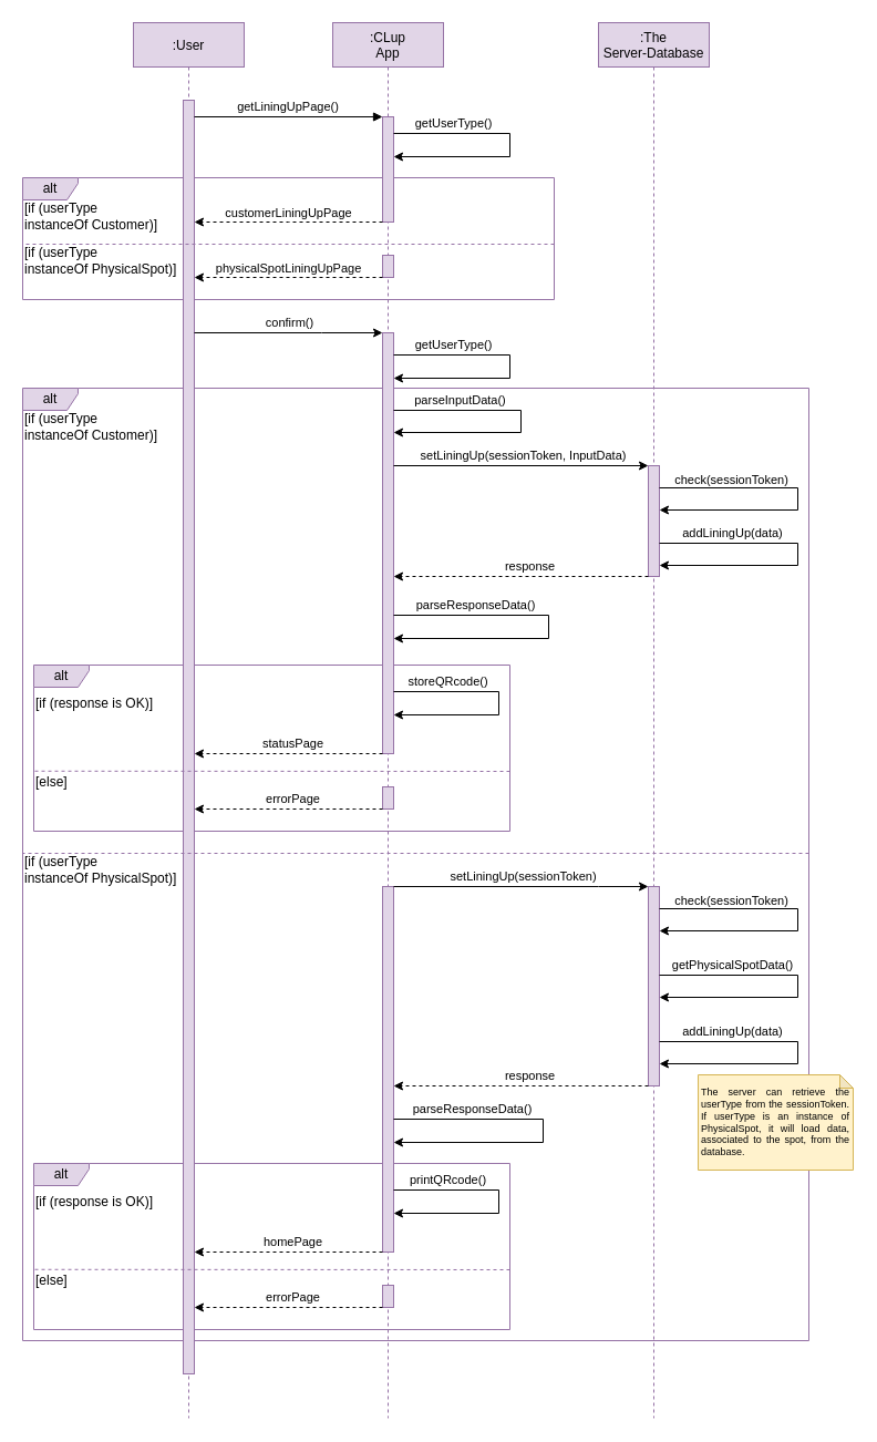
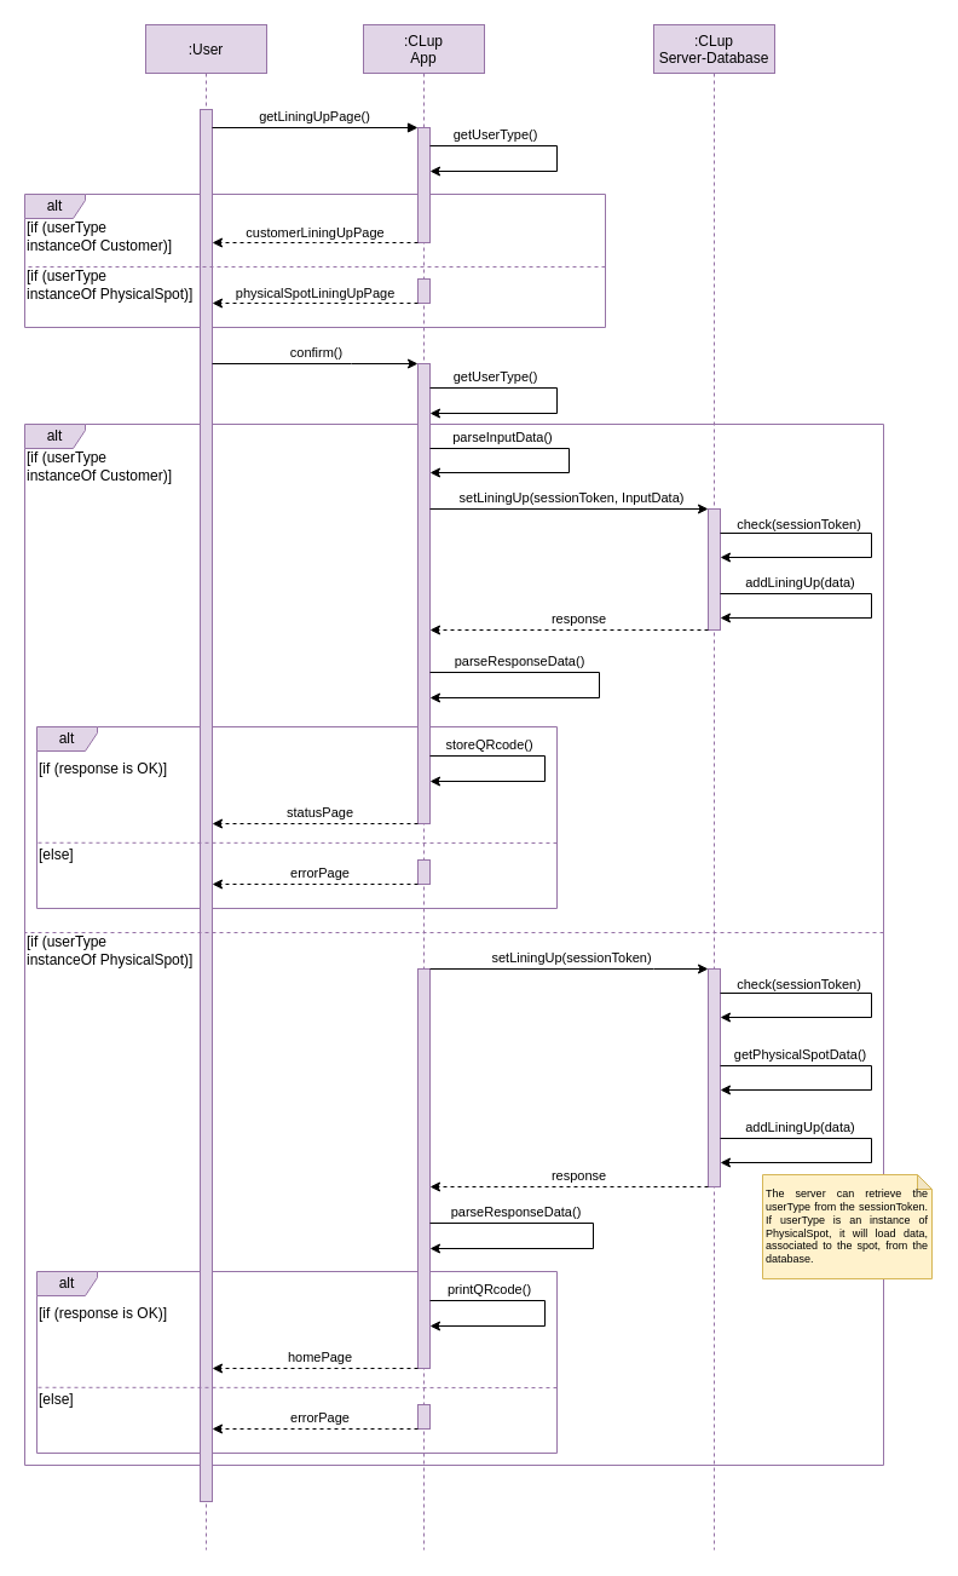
  <mxCell id="0" />
  <mxCell id="1" parent="0" />
  <mxCell id="2" value="alt" style="shape=umlFrame;whiteSpace=wrap;html=1;rounded=0;shadow=0;strokeColor=#9673a6;strokeWidth=1;fillColor=#e1d5e7;width=50;height=20;" parent="1" vertex="1"><mxGeometry x="30" y="1050" width="430" height="150" as="geometry" /></mxCell>
  <mxCell id="3" value="alt" style="shape=umlFrame;whiteSpace=wrap;html=1;rounded=0;shadow=0;strokeColor=#9673a6;strokeWidth=1;fillColor=#e1d5e7;width=50;height=20;" parent="1" vertex="1"><mxGeometry x="20" y="350" width="710" height="860" as="geometry" /></mxCell>
  <mxCell id="4" value="alt" style="shape=umlFrame;whiteSpace=wrap;html=1;rounded=0;shadow=0;strokeColor=#9673a6;strokeWidth=1;fillColor=#e1d5e7;width=50;height=20;" parent="1" vertex="1"><mxGeometry x="30" y="600" width="430" height="150" as="geometry" /></mxCell>
  <mxCell id="5" value="alt" style="shape=umlFrame;whiteSpace=wrap;html=1;rounded=0;shadow=0;strokeColor=#9673a6;strokeWidth=1;fillColor=#e1d5e7;width=50;height=20;" parent="1" vertex="1"><mxGeometry x="20" y="160" width="480" height="110" as="geometry" /></mxCell>
  <mxCell id="6" value=":User" style="shape=umlLifeline;perimeter=lifelinePerimeter;container=1;collapsible=0;recursiveResize=0;rounded=0;shadow=0;strokeWidth=1;fillColor=#e1d5e7;strokeColor=#9673a6;" parent="1" vertex="1"><mxGeometry x="120" y="20" width="100" height="1260" as="geometry" /></mxCell>
  <mxCell id="7" value="" style="points=[];perimeter=orthogonalPerimeter;rounded=0;shadow=0;strokeWidth=1;fillColor=#e1d5e7;strokeColor=#9673a6;" parent="6" vertex="1"><mxGeometry x="45" y="70" width="10" height="1150" as="geometry" /></mxCell>
  <mxCell id="8" value=":CLup&#10;App" style="shape=umlLifeline;perimeter=lifelinePerimeter;container=1;collapsible=0;recursiveResize=0;rounded=0;shadow=0;strokeWidth=1;fillColor=#e1d5e7;strokeColor=#9673a6;" parent="1" vertex="1"><mxGeometry x="300" y="20" width="100" height="1260" as="geometry" /></mxCell>
  <mxCell id="9" value="" style="points=[];perimeter=orthogonalPerimeter;rounded=0;shadow=0;strokeWidth=1;fillColor=#e1d5e7;strokeColor=#9673a6;" parent="8" vertex="1"><mxGeometry x="45" y="85" width="10" height="95" as="geometry" /></mxCell>
  <mxCell id="10" style="edgeStyle=orthogonalEdgeStyle;rounded=0;orthogonalLoop=1;jettySize=auto;html=1;" parent="8" source="9" target="9" edge="1"><mxGeometry relative="1" as="geometry"><mxPoint x="55.2" y="100" as="sourcePoint" /><mxPoint x="55.0" y="120.8" as="targetPoint" /><Array as="points"><mxPoint x="160" y="100" /><mxPoint x="160" y="121" /></Array></mxGeometry></mxCell>
  <mxCell id="11" value="getUserType()" style="edgeLabel;html=1;align=center;verticalAlign=middle;resizable=0;points=[];" parent="10" vertex="1" connectable="0"><mxGeometry x="-0.435" y="-2" relative="1" as="geometry"><mxPoint x="-12.0" y="-12" as="offset" /></mxGeometry></mxCell>
  <mxCell id="12" value="" style="points=[];perimeter=orthogonalPerimeter;rounded=0;shadow=0;strokeWidth=1;fillColor=#e1d5e7;strokeColor=#9673a6;" parent="8" vertex="1"><mxGeometry x="45" y="210" width="10" height="20" as="geometry" /></mxCell>
  <mxCell id="13" value="" style="points=[];perimeter=orthogonalPerimeter;rounded=0;shadow=0;strokeWidth=1;fillColor=#e1d5e7;strokeColor=#9673a6;" parent="8" vertex="1"><mxGeometry x="45" y="780" width="10" height="330" as="geometry" /></mxCell>
  <mxCell id="14" style="edgeStyle=orthogonalEdgeStyle;rounded=0;orthogonalLoop=1;jettySize=auto;html=1;" parent="8" source="13" target="13" edge="1"><mxGeometry relative="1" as="geometry"><mxPoint x="65" y="990" as="sourcePoint" /><mxPoint x="65" y="1011" as="targetPoint" /><Array as="points"><mxPoint x="190" y="990" /><mxPoint x="190" y="1011" /></Array></mxGeometry></mxCell>
  <mxCell id="15" value="parseResponseData()" style="edgeLabel;html=1;align=center;verticalAlign=middle;resizable=0;points=[];" parent="14" vertex="1" connectable="0"><mxGeometry x="-0.435" y="-2" relative="1" as="geometry"><mxPoint x="-12.0" y="-12" as="offset" /></mxGeometry></mxCell>
  <mxCell id="16" value="" style="points=[];perimeter=orthogonalPerimeter;rounded=0;shadow=0;strokeWidth=1;fillColor=#e1d5e7;strokeColor=#9673a6;" parent="8" vertex="1"><mxGeometry x="45" y="690" width="10" height="20" as="geometry" /></mxCell>
  <mxCell id="17" style="edgeStyle=orthogonalEdgeStyle;rounded=0;orthogonalLoop=1;jettySize=auto;html=1;" parent="8" source="13" target="13" edge="1"><mxGeometry relative="1" as="geometry"><mxPoint x="55" y="1054.0" as="sourcePoint" /><mxPoint x="55" y="1075" as="targetPoint" /><Array as="points"><mxPoint x="150" y="1054" /><mxPoint x="150" y="1075" /></Array></mxGeometry></mxCell>
  <mxCell id="18" value="printQRcode()" style="edgeLabel;html=1;align=center;verticalAlign=middle;resizable=0;points=[];" parent="17" vertex="1" connectable="0"><mxGeometry x="-0.435" y="-2" relative="1" as="geometry"><mxPoint x="-12.0" y="-12" as="offset" /></mxGeometry></mxCell>
  <mxCell id="19" value="" style="points=[];perimeter=orthogonalPerimeter;rounded=0;shadow=0;strokeWidth=1;fillColor=#e1d5e7;strokeColor=#9673a6;" parent="8" vertex="1"><mxGeometry x="45" y="1140" width="10" height="20" as="geometry" /></mxCell>
  <mxCell id="20" value="getLiningUpPage()" style="verticalAlign=bottom;endArrow=block;entryX=0;entryY=0;shadow=0;strokeWidth=1;" parent="1" source="7" target="9" edge="1"><mxGeometry relative="1" as="geometry"><mxPoint x="275" y="150" as="sourcePoint" /></mxGeometry></mxCell>
- <mxCell id="21" value=":The&#10;Server-Database" style="shape=umlLifeline;perimeter=lifelinePerimeter;container=1;collapsible=0;recursiveResize=0;rounded=0;shadow=0;strokeWidth=1;fillColor=#e1d5e7;strokeColor=#9673a6;size=40;" parent="1" vertex="1"><mxGeometry x="540" y="20" width="100" height="1260" as="geometry" /></mxCell>
+ <mxCell id="21" value=":CLup&#10;Server-Database" style="shape=umlLifeline;perimeter=lifelinePerimeter;container=1;collapsible=0;recursiveResize=0;rounded=0;shadow=0;strokeWidth=1;fillColor=#e1d5e7;strokeColor=#9673a6;size=40;" parent="1" vertex="1"><mxGeometry x="540" y="20" width="100" height="1260" as="geometry" /></mxCell>
  <mxCell id="22" value="" style="points=[];perimeter=orthogonalPerimeter;rounded=0;shadow=0;strokeWidth=1;fillColor=#e1d5e7;strokeColor=#9673a6;" parent="21" vertex="1"><mxGeometry x="45" y="400" width="10" height="100" as="geometry" /></mxCell>
  <mxCell id="23" value="&lt;meta charset=&quot;utf-8&quot;&gt;&lt;span style=&quot;color: rgba(0, 0, 0, 0); font-family: monospace; font-size: 0px; font-style: normal; font-weight: 400; letter-spacing: normal; text-indent: 0px; text-transform: none; word-spacing: 0px; background-color: rgb(248, 249, 250); display: inline; float: none;&quot;&gt;&amp;nbsp;&lt;/span&gt;" style="edgeStyle=orthogonalEdgeStyle;rounded=0;orthogonalLoop=1;jettySize=auto;html=1;" parent="21" source="22" target="22" edge="1"><mxGeometry relative="1" as="geometry"><Array as="points"><mxPoint x="180" y="420" /><mxPoint x="130" y="440" /></Array></mxGeometry></mxCell>
  <mxCell id="24" value="check(sessionToken)" style="edgeLabel;html=1;align=center;verticalAlign=middle;resizable=0;points=[];" parent="23" vertex="1" connectable="0"><mxGeometry x="-0.739" relative="1" as="geometry"><mxPoint x="29.76" y="-8" as="offset" /></mxGeometry></mxCell>
  <mxCell id="25" style="edgeStyle=orthogonalEdgeStyle;rounded=0;orthogonalLoop=1;jettySize=auto;html=1;" parent="21" source="22" target="22" edge="1"><mxGeometry relative="1" as="geometry"><Array as="points"><mxPoint x="180" y="470" /><mxPoint x="120" y="490" /></Array></mxGeometry></mxCell>
  <mxCell id="26" value="addLiningUp(data)" style="edgeLabel;html=1;align=center;verticalAlign=middle;resizable=0;points=[];" parent="25" vertex="1" connectable="0"><mxGeometry x="-0.58" y="2" relative="1" as="geometry"><mxPoint x="8.33" y="-8" as="offset" /></mxGeometry></mxCell>
  <mxCell id="27" value="" style="points=[];perimeter=orthogonalPerimeter;rounded=0;shadow=0;strokeWidth=1;fillColor=#e1d5e7;strokeColor=#9673a6;" parent="21" vertex="1"><mxGeometry x="45" y="780" width="10" height="180" as="geometry" /></mxCell>
  <mxCell id="28" value="&lt;meta charset=&quot;utf-8&quot;&gt;&lt;span style=&quot;color: rgba(0, 0, 0, 0); font-family: monospace; font-size: 0px; font-style: normal; font-weight: 400; letter-spacing: normal; text-indent: 0px; text-transform: none; word-spacing: 0px; background-color: rgb(248, 249, 250); display: inline; float: none;&quot;&gt;&amp;nbsp;&lt;/span&gt;" style="edgeStyle=orthogonalEdgeStyle;rounded=0;orthogonalLoop=1;jettySize=auto;html=1;" parent="21" source="27" target="27" edge="1"><mxGeometry relative="1" as="geometry"><Array as="points"><mxPoint x="180" y="800" /><mxPoint x="130" y="820" /></Array></mxGeometry></mxCell>
  <mxCell id="29" value="check(sessionToken)" style="edgeLabel;html=1;align=center;verticalAlign=middle;resizable=0;points=[];" parent="28" vertex="1" connectable="0"><mxGeometry x="-0.739" relative="1" as="geometry"><mxPoint x="29.76" y="-8" as="offset" /></mxGeometry></mxCell>
  <mxCell id="30" style="edgeStyle=orthogonalEdgeStyle;rounded=0;orthogonalLoop=1;jettySize=auto;html=1;" parent="21" source="27" target="27" edge="1"><mxGeometry relative="1" as="geometry"><Array as="points"><mxPoint x="180" y="920" /><mxPoint x="180" y="940" /></Array></mxGeometry></mxCell>
  <mxCell id="31" value="addLiningUp(data)" style="edgeLabel;html=1;align=center;verticalAlign=middle;resizable=0;points=[];" parent="30" vertex="1" connectable="0"><mxGeometry x="-0.58" y="2" relative="1" as="geometry"><mxPoint x="8.33" y="-8" as="offset" /></mxGeometry></mxCell>
  <mxCell id="32" style="edgeStyle=orthogonalEdgeStyle;rounded=0;orthogonalLoop=1;jettySize=auto;html=1;" parent="21" source="27" target="27" edge="1"><mxGeometry relative="1" as="geometry"><Array as="points"><mxPoint x="180" y="860" /><mxPoint x="180" y="880" /></Array><mxPoint x="65" y="930" as="sourcePoint" /><mxPoint x="65" y="950" as="targetPoint" /></mxGeometry></mxCell>
  <mxCell id="33" value="getPhysicalSpotData()" style="edgeLabel;html=1;align=center;verticalAlign=middle;resizable=0;points=[];" parent="32" vertex="1" connectable="0"><mxGeometry x="-0.58" y="2" relative="1" as="geometry"><mxPoint x="8.33" y="-8" as="offset" /></mxGeometry></mxCell>
  <mxCell id="34" value="[if (userType&lt;br&gt;instanceOf Customer)]" style="text;html=1;align=left;verticalAlign=middle;resizable=0;points=[];autosize=1;" parent="1" vertex="1"><mxGeometry x="20" y="180" width="140" height="30" as="geometry" /></mxCell>
  <mxCell id="35" style="edgeStyle=orthogonalEdgeStyle;rounded=0;orthogonalLoop=1;jettySize=auto;html=1;dashed=1;" parent="1" source="9" target="7" edge="1"><mxGeometry relative="1" as="geometry"><mxPoint x="345" y="200" as="sourcePoint" /><mxPoint x="175" y="200" as="targetPoint" /><Array as="points"><mxPoint x="260" y="200" /><mxPoint x="260" y="200" /></Array></mxGeometry></mxCell>
  <mxCell id="36" value="customerLiningUpPage" style="edgeLabel;html=1;align=center;verticalAlign=middle;resizable=0;points=[];" parent="35" vertex="1" connectable="0"><mxGeometry x="-0.226" y="-1" relative="1" as="geometry"><mxPoint x="-19.4" y="-8" as="offset" /></mxGeometry></mxCell>
  <mxCell id="37" value="[if (userType&lt;br&gt;instanceOf PhysicalSpot)]" style="text;html=1;align=left;verticalAlign=middle;resizable=0;points=[];autosize=1;" parent="1" vertex="1"><mxGeometry x="20" y="220" width="150" height="30" as="geometry" /></mxCell>
  <mxCell id="38" style="edgeStyle=orthogonalEdgeStyle;rounded=0;orthogonalLoop=1;jettySize=auto;html=1;dashed=1;" parent="1" source="12" target="7" edge="1"><mxGeometry relative="1" as="geometry"><mxPoint x="340" y="250" as="sourcePoint" /><mxPoint x="175" y="320" as="targetPoint" /><Array as="points"><mxPoint x="250" y="250" /><mxPoint x="250" y="250" /></Array></mxGeometry></mxCell>
  <mxCell id="39" value="physicalSpotLiningUpPage" style="edgeLabel;html=1;align=center;verticalAlign=middle;resizable=0;points=[];" parent="38" vertex="1" connectable="0"><mxGeometry x="-0.226" y="-1" relative="1" as="geometry"><mxPoint x="-19.4" y="-8" as="offset" /></mxGeometry></mxCell>
  <mxCell id="40" value="" style="endArrow=none;dashed=1;html=1;fillColor=#e1d5e7;strokeColor=#9673a6;" parent="1" edge="1"><mxGeometry width="50" height="50" relative="1" as="geometry"><mxPoint x="500" y="220" as="sourcePoint" /><mxPoint x="20" y="220" as="targetPoint" /></mxGeometry></mxCell>
  <mxCell id="41" value="[if (userType&lt;br&gt;instanceOf Customer)]" style="text;html=1;align=left;verticalAlign=middle;resizable=0;points=[];autosize=1;" parent="1" vertex="1"><mxGeometry x="20" y="370" width="140" height="30" as="geometry" /></mxCell>
  <mxCell id="42" value="[if (userType&lt;br&gt;instanceOf PhysicalSpot)]" style="text;html=1;align=left;verticalAlign=middle;resizable=0;points=[];autosize=1;" parent="1" vertex="1"><mxGeometry x="20" y="770" width="150" height="30" as="geometry" /></mxCell>
  <mxCell id="43" value="" style="endArrow=none;dashed=1;html=1;fillColor=#e1d5e7;strokeColor=#9673a6;" parent="1" edge="1"><mxGeometry width="50" height="50" relative="1" as="geometry"><mxPoint x="730" y="770" as="sourcePoint" /><mxPoint x="20" y="770" as="targetPoint" /></mxGeometry></mxCell>
  <mxCell id="44" value="" style="points=[];perimeter=orthogonalPerimeter;rounded=0;shadow=0;strokeWidth=1;fillColor=#e1d5e7;strokeColor=#9673a6;" parent="1" vertex="1"><mxGeometry x="345" y="300" width="10" height="380" as="geometry" /></mxCell>
  <mxCell id="45" style="edgeStyle=orthogonalEdgeStyle;rounded=0;orthogonalLoop=1;jettySize=auto;html=1;" parent="1" source="7" target="44" edge="1"><mxGeometry relative="1" as="geometry"><Array as="points"><mxPoint x="290" y="300" /><mxPoint x="290" y="300" /></Array></mxGeometry></mxCell>
  <mxCell id="46" value="confirm()" style="edgeLabel;html=1;align=center;verticalAlign=middle;resizable=0;points=[];" parent="45" vertex="1" connectable="0"><mxGeometry x="0.353" y="22" relative="1" as="geometry"><mxPoint x="-29.76" y="12" as="offset" /></mxGeometry></mxCell>
  <mxCell id="47" style="edgeStyle=orthogonalEdgeStyle;rounded=0;orthogonalLoop=1;jettySize=auto;html=1;dashed=1;" parent="1" source="22" edge="1"><mxGeometry relative="1" as="geometry"><Array as="points"><mxPoint x="450" y="520" /><mxPoint x="450" y="520" /></Array><mxPoint x="355" y="520" as="targetPoint" /><mxPoint x="610" y="480" as="sourcePoint" /></mxGeometry></mxCell>
  <mxCell id="48" value="response" style="edgeLabel;html=1;align=center;verticalAlign=middle;resizable=0;points=[];" parent="47" vertex="1" connectable="0"><mxGeometry x="-0.15" y="5" relative="1" as="geometry"><mxPoint x="-9.8" y="-15" as="offset" /></mxGeometry></mxCell>
  <mxCell id="49" style="edgeStyle=orthogonalEdgeStyle;rounded=0;orthogonalLoop=1;jettySize=auto;html=1;" parent="1" target="22" edge="1"><mxGeometry relative="1" as="geometry"><mxPoint x="355" y="420" as="sourcePoint" /><mxPoint x="365" y="440.5" as="targetPoint" /><Array as="points"><mxPoint x="580" y="420" /><mxPoint x="580" y="420" /></Array></mxGeometry></mxCell>
  <mxCell id="50" value="setLiningUp(sessionToken, InputData)" style="edgeLabel;html=1;align=center;verticalAlign=middle;resizable=0;points=[];" parent="49" vertex="1" connectable="0"><mxGeometry x="-0.435" y="-2" relative="1" as="geometry"><mxPoint x="51.67" y="-12" as="offset" /></mxGeometry></mxCell>
  <mxCell id="51" style="edgeStyle=orthogonalEdgeStyle;rounded=0;orthogonalLoop=1;jettySize=auto;html=1;" parent="1" source="44" target="44" edge="1"><mxGeometry relative="1" as="geometry"><mxPoint x="365" y="320" as="sourcePoint" /><mxPoint x="365" y="341" as="targetPoint" /><Array as="points"><mxPoint x="460" y="320" /><mxPoint x="460" y="341" /></Array></mxGeometry></mxCell>
  <mxCell id="52" value="getUserType()" style="edgeLabel;html=1;align=center;verticalAlign=middle;resizable=0;points=[];" parent="51" vertex="1" connectable="0"><mxGeometry x="-0.435" y="-2" relative="1" as="geometry"><mxPoint x="-12.0" y="-12" as="offset" /></mxGeometry></mxCell>
  <mxCell id="53" style="edgeStyle=orthogonalEdgeStyle;rounded=0;orthogonalLoop=1;jettySize=auto;html=1;dashed=1;" parent="1" source="44" target="7" edge="1"><mxGeometry relative="1" as="geometry"><Array as="points"><mxPoint x="220" y="680" /><mxPoint x="220" y="680" /></Array><mxPoint x="175" y="670" as="targetPoint" /><mxPoint x="345" y="670" as="sourcePoint" /></mxGeometry></mxCell>
  <mxCell id="54" value="statusPage" style="edgeLabel;html=1;align=center;verticalAlign=middle;resizable=0;points=[];" parent="53" vertex="1" connectable="0"><mxGeometry x="-0.15" y="5" relative="1" as="geometry"><mxPoint x="-9.8" y="-15" as="offset" /></mxGeometry></mxCell>
  <mxCell id="55" style="edgeStyle=orthogonalEdgeStyle;rounded=0;orthogonalLoop=1;jettySize=auto;html=1;" parent="1" source="13" target="27" edge="1"><mxGeometry relative="1" as="geometry"><mxPoint x="355" y="810" as="sourcePoint" /><mxPoint x="585" y="810" as="targetPoint" /><Array as="points"><mxPoint x="540" y="800" /><mxPoint x="540" y="800" /></Array></mxGeometry></mxCell>
  <mxCell id="56" value="setLiningUp(sessionToken)" style="edgeLabel;html=1;align=center;verticalAlign=middle;resizable=0;points=[];" parent="55" vertex="1" connectable="0"><mxGeometry x="-0.435" y="-2" relative="1" as="geometry"><mxPoint x="51.67" y="-12" as="offset" /></mxGeometry></mxCell>
  <mxCell id="57" style="edgeStyle=orthogonalEdgeStyle;rounded=0;orthogonalLoop=1;jettySize=auto;html=1;dashed=1;" parent="1" source="27" target="13" edge="1"><mxGeometry relative="1" as="geometry"><Array as="points"><mxPoint x="480" y="980" /><mxPoint x="480" y="980" /></Array><mxPoint x="365" y="720" as="targetPoint" /><mxPoint x="595" y="720" as="sourcePoint" /></mxGeometry></mxCell>
  <mxCell id="58" value="response" style="edgeLabel;html=1;align=center;verticalAlign=middle;resizable=0;points=[];" parent="57" vertex="1" connectable="0"><mxGeometry x="-0.15" y="5" relative="1" as="geometry"><mxPoint x="-9.8" y="-15" as="offset" /></mxGeometry></mxCell>
  <mxCell id="59" style="edgeStyle=orthogonalEdgeStyle;rounded=0;orthogonalLoop=1;jettySize=auto;html=1;" parent="1" source="44" target="44" edge="1"><mxGeometry relative="1" as="geometry"><mxPoint x="365" y="380" as="sourcePoint" /><mxPoint x="365" y="401" as="targetPoint" /><Array as="points"><mxPoint x="470" y="370" /><mxPoint x="470" y="390" /></Array></mxGeometry></mxCell>
  <mxCell id="60" value="parseInputData()" style="edgeLabel;html=1;align=center;verticalAlign=middle;resizable=0;points=[];" parent="59" vertex="1" connectable="0"><mxGeometry x="-0.435" y="-2" relative="1" as="geometry"><mxPoint x="-12.0" y="-12" as="offset" /></mxGeometry></mxCell>
  <mxCell id="61" value="[if (response is OK)]" style="text;html=1;align=left;verticalAlign=middle;resizable=0;points=[];autosize=1;" parent="1" vertex="1"><mxGeometry x="30" y="625" width="120" height="20" as="geometry" /></mxCell>
  <mxCell id="62" style="edgeStyle=orthogonalEdgeStyle;rounded=0;orthogonalLoop=1;jettySize=auto;html=1;" parent="1" source="44" target="44" edge="1"><mxGeometry relative="1" as="geometry"><mxPoint x="380" y="554.5" as="sourcePoint" /><mxPoint x="380" y="575.5" as="targetPoint" /><Array as="points"><mxPoint x="495" y="555" /><mxPoint x="495" y="576" /></Array></mxGeometry></mxCell>
  <mxCell id="63" value="parseResponseData()" style="edgeLabel;html=1;align=center;verticalAlign=middle;resizable=0;points=[];" parent="62" vertex="1" connectable="0"><mxGeometry x="-0.435" y="-2" relative="1" as="geometry"><mxPoint x="-12.0" y="-12" as="offset" /></mxGeometry></mxCell>
  <mxCell id="64" style="edgeStyle=orthogonalEdgeStyle;rounded=0;orthogonalLoop=1;jettySize=auto;html=1;" parent="1" source="44" target="44" edge="1"><mxGeometry relative="1" as="geometry"><mxPoint x="360" y="624" as="sourcePoint" /><mxPoint x="360" y="645" as="targetPoint" /><Array as="points"><mxPoint x="450" y="624" /><mxPoint x="450" y="645" /></Array></mxGeometry></mxCell>
  <mxCell id="65" value="storeQRcode()" style="edgeLabel;html=1;align=center;verticalAlign=middle;resizable=0;points=[];" parent="64" vertex="1" connectable="0"><mxGeometry x="-0.435" y="-2" relative="1" as="geometry"><mxPoint x="-12.0" y="-12" as="offset" /></mxGeometry></mxCell>
  <mxCell id="66" value="" style="endArrow=none;dashed=1;html=1;fillColor=#e1d5e7;strokeColor=#9673a6;" parent="1" edge="1"><mxGeometry width="50" height="50" relative="1" as="geometry"><mxPoint x="460" y="696" as="sourcePoint" /><mxPoint x="30" y="695.76" as="targetPoint" /></mxGeometry></mxCell>
  <mxCell id="67" style="edgeStyle=orthogonalEdgeStyle;rounded=0;orthogonalLoop=1;jettySize=auto;html=1;dashed=1;" parent="1" source="16" target="7" edge="1"><mxGeometry relative="1" as="geometry"><Array as="points"><mxPoint x="320" y="730" /><mxPoint x="320" y="730" /></Array><mxPoint x="185" y="690" as="targetPoint" /><mxPoint x="355" y="690" as="sourcePoint" /></mxGeometry></mxCell>
  <mxCell id="68" value="errorPage" style="edgeLabel;html=1;align=center;verticalAlign=middle;resizable=0;points=[];" parent="67" vertex="1" connectable="0"><mxGeometry x="-0.15" y="5" relative="1" as="geometry"><mxPoint x="-9.8" y="-15" as="offset" /></mxGeometry></mxCell>
  <mxCell id="69" value="[else]" style="text;html=1;align=left;verticalAlign=middle;resizable=0;points=[];autosize=1;" parent="1" vertex="1"><mxGeometry x="30" y="696" width="40" height="20" as="geometry" /></mxCell>
  <mxCell id="70" style="edgeStyle=orthogonalEdgeStyle;rounded=0;orthogonalLoop=1;jettySize=auto;html=1;dashed=1;" parent="1" source="13" edge="1"><mxGeometry relative="1" as="geometry"><Array as="points"><mxPoint x="320" y="1130" /><mxPoint x="320" y="1130" /></Array><mxPoint x="175" y="1130" as="targetPoint" /><mxPoint x="345" y="1130" as="sourcePoint" /></mxGeometry></mxCell>
  <mxCell id="71" value="homePage" style="edgeLabel;html=1;align=center;verticalAlign=middle;resizable=0;points=[];" parent="70" vertex="1" connectable="0"><mxGeometry x="-0.15" y="5" relative="1" as="geometry"><mxPoint x="-9.8" y="-15" as="offset" /></mxGeometry></mxCell>
  <mxCell id="72" value="[if (response is OK)]" style="text;html=1;align=left;verticalAlign=middle;resizable=0;points=[];autosize=1;" parent="1" vertex="1"><mxGeometry x="30" y="1075" width="120" height="20" as="geometry" /></mxCell>
  <mxCell id="73" value="" style="endArrow=none;dashed=1;html=1;fillColor=#e1d5e7;strokeColor=#9673a6;" parent="1" edge="1"><mxGeometry width="50" height="50" relative="1" as="geometry"><mxPoint x="460" y="1146" as="sourcePoint" /><mxPoint x="30" y="1145.76" as="targetPoint" /></mxGeometry></mxCell>
  <mxCell id="74" style="edgeStyle=orthogonalEdgeStyle;rounded=0;orthogonalLoop=1;jettySize=auto;html=1;dashed=1;" parent="1" source="19" edge="1"><mxGeometry relative="1" as="geometry"><Array as="points"><mxPoint x="320" y="1180" /><mxPoint x="320" y="1180" /></Array><mxPoint x="175" y="1180" as="targetPoint" /><mxPoint x="355" y="1140" as="sourcePoint" /></mxGeometry></mxCell>
  <mxCell id="75" value="errorPage" style="edgeLabel;html=1;align=center;verticalAlign=middle;resizable=0;points=[];" parent="74" vertex="1" connectable="0"><mxGeometry x="-0.15" y="5" relative="1" as="geometry"><mxPoint x="-9.8" y="-15" as="offset" /></mxGeometry></mxCell>
  <mxCell id="76" value="[else]" style="text;html=1;align=left;verticalAlign=middle;resizable=0;points=[];autosize=1;" parent="1" vertex="1"><mxGeometry x="30" y="1146" width="40" height="20" as="geometry" /></mxCell>
  <mxCell id="77" value="&lt;div style=&quot;text-align: justify ; font-size: 9px&quot;&gt;&lt;span&gt;The server can retrieve&amp;nbsp;the userType from the sessionToken. If userType is an instance of PhysicalSpot, it will load data, associated to the spot, from the database.&lt;/span&gt;&lt;/div&gt;" style="shape=note;whiteSpace=wrap;html=1;backgroundOutline=1;darkOpacity=0.05;fillColor=#fff2cc;strokeColor=#d6b656;size=12;labelBorderColor=none;spacing=4;" parent="1" vertex="1"><mxGeometry x="630" y="970" width="140" height="86" as="geometry" /></mxCell>
